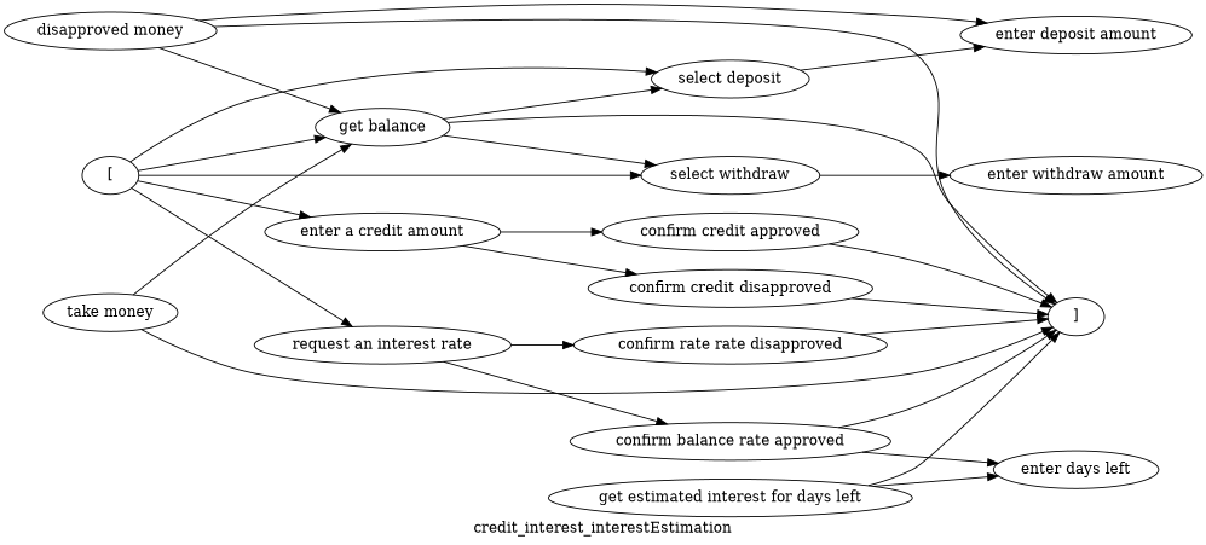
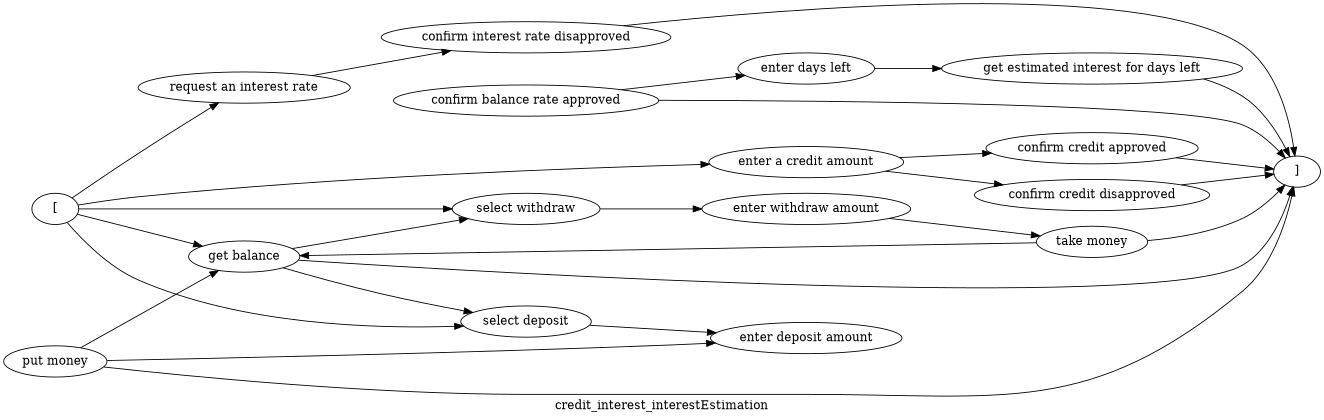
  digraph {
    label=credit_interest_interestEstimation
    rankdir=LR
    n1 [label="get balance"]
    n2 [label="]"]
    n3 [label="select deposit"]
    n4 [label="select withdraw"]
    n5 [label="enter deposit amount"]
    n6 [label="enter withdraw amount"]
    n7 [label="["]
    n8 [label="enter a credit amount"]
    n9 [label="request an interest rate"]
    n10 [label="confirm credit approved"]
    n11 [label="confirm credit disapproved"]
    n12 [label="confirm balance rate approved"]
-   n13 [label="confirm rate rate disapproved"]
-   n14 [label="disapproved money"]
+   n13 [label="confirm interest rate disapproved"]
+   n14 [label="put money"]
    n15 [label="take money"]
    n16 [label="enter days left"]
    n17 [label="get estimated interest for days left"]
    n1 -> n2
    n1 -> n3
    n1 -> n4
    n3 -> n5
    n4 -> n6
+   n6 -> n15
    n7 -> n1
    n7 -> n3
    n7 -> n4
    n7 -> n8
    n7 -> n9
    n8 -> n10
    n8 -> n11
-   n9 -> n12
    n9 -> n13
    n10 -> n2
    n11 -> n2
    n12 -> n2
    n12 -> n16
    n13 -> n2
    n14 -> n1
    n14 -> n2
    n14 -> n5
    n15 -> n1
    n15 -> n2
-   n17 -> n16
+   n16 -> n17
    n17 -> n2
  }
